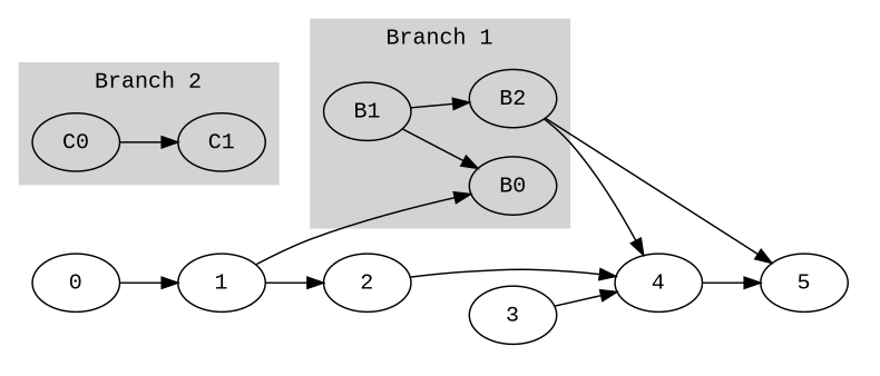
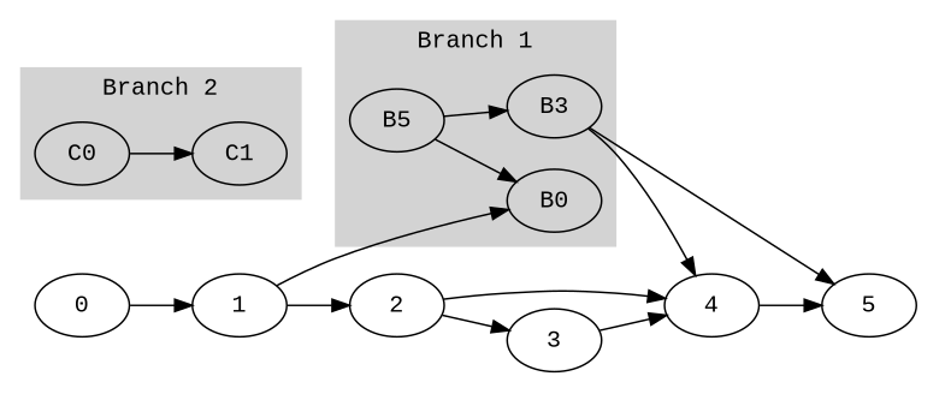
  digraph {
    fontname="Liberation Mono"
    rankdir=LR
    node [fontname="Liberation Mono"]
    edge [fontname="Liberation Mono"]
    1
    2
    3
    4
    5
    B0
-   B1
-   B2
+   B1 [label=B5]
+   B2 [label=B3]
    C0
    C1
    0
    subgraph cluster_1 {
      color=white
      style=filled
      1
      2
      3
      4
      5
    }
    subgraph cluster_2 {
      color=lightgrey
      label="Branch 1"
      style=filled
      B0
      B1
      B2
    }
    subgraph cluster_3 {
      color=lightgrey
      label="Branch 2"
      style=filled
      C0
      C1
    }
    1 -> 2
    1 -> B0
+   2 -> 3
    2 -> 4
    3 -> 4
    4 -> 5
    B1 -> B0
    B1 -> B2
    B2 -> 4
    B2 -> 5
    C0 -> C1
    0 -> 1
  }
